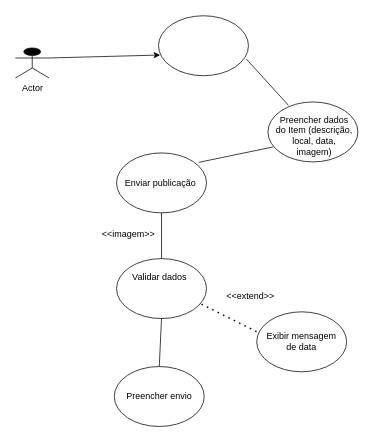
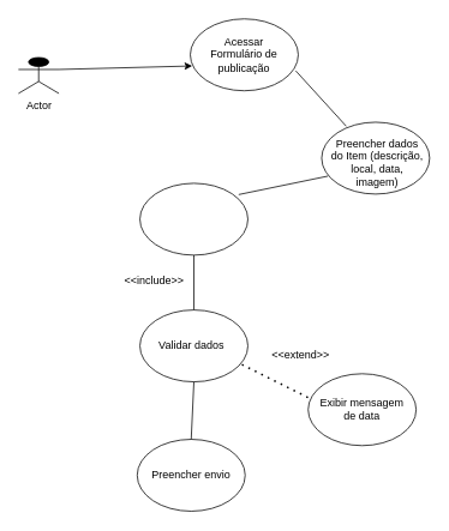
  <mxCell id="0" />
  <mxCell id="1" parent="0" />
  <mxCell id="2" value="Actor" style="shape=umlActor;verticalLabelPosition=bottom;verticalAlign=top;html=1;outlineConnect=0;fillColor=light-dark(default, #ffffff);" vertex="1" parent="1"><mxGeometry x="20" y="63" width="45" height="40" as="geometry" /></mxCell>
  <mxCell id="3" value="" style="ellipse;whiteSpace=wrap;html=1;" vertex="1" parent="1"><mxGeometry x="211" y="20" width="120" height="80" as="geometry" /></mxCell>
  <mxCell id="4" value="" style="ellipse;whiteSpace=wrap;html=1;" vertex="1" parent="1"><mxGeometry x="155" y="203" width="120" height="80" as="geometry" /></mxCell>
  <mxCell id="5" value="" style="ellipse;whiteSpace=wrap;html=1;" vertex="1" parent="1"><mxGeometry x="357" y="135" width="120" height="80" as="geometry" /></mxCell>
  <mxCell id="6" value="" style="ellipse;whiteSpace=wrap;html=1;" vertex="1" parent="1"><mxGeometry x="152" y="488" width="120" height="80" as="geometry" /></mxCell>
+ <mxCell id="7" value="Acessar Formulário de publicação" style="text;strokeColor=none;align=center;fillColor=none;html=1;verticalAlign=middle;whiteSpace=wrap;rounded=0;" vertex="1" parent="1"><mxGeometry x="218" y="45" width="106" height="30" as="geometry" /></mxCell>
  <mxCell id="8" value="" style="endArrow=classic;html=1;rounded=0;exitX=1;exitY=0.333;exitDx=0;exitDy=0;exitPerimeter=0;entryX=0.018;entryY=0.655;entryDx=0;entryDy=0;entryPerimeter=0;" edge="1" parent="1" source="2" target="3"><mxGeometry width="50" height="50" relative="1" as="geometry"><mxPoint x="293" y="318" as="sourcePoint" /><mxPoint x="343" y="268" as="targetPoint" /></mxGeometry></mxCell>
  <mxCell id="9" value="Preencher dados do Item&amp;nbsp;(descrição, local, data, imagem)" style="text;strokeColor=none;align=center;fillColor=none;html=1;verticalAlign=middle;whiteSpace=wrap;rounded=0;" vertex="1" parent="1"><mxGeometry x="364" y="165" width="110" height="30" as="geometry" /></mxCell>
  <mxCell id="10" value="" style="endArrow=none;html=1;rounded=0;exitX=0.977;exitY=0.723;exitDx=0;exitDy=0;exitPerimeter=0;entryX=0.228;entryY=0.056;entryDx=0;entryDy=0;entryPerimeter=0;" edge="1" parent="1" source="3" target="5"><mxGeometry width="50" height="50" relative="1" as="geometry"><mxPoint x="293" y="318" as="sourcePoint" /><mxPoint x="343" y="268" as="targetPoint" /></mxGeometry></mxCell>
- <mxCell id="11" value="&amp;nbsp;Enviar publicação  " style="text;strokeColor=none;align=center;fillColor=none;html=1;verticalAlign=middle;whiteSpace=wrap;rounded=0;" vertex="1" parent="1"><mxGeometry x="155" y="228" width="114" height="30" as="geometry" /></mxCell>
  <mxCell id="12" value="" style="ellipse;whiteSpace=wrap;html=1;" vertex="1" parent="1"><mxGeometry x="155" y="344" width="120" height="80" as="geometry" /></mxCell>
- <mxCell id="13" value="Validar dados " style="text;strokeColor=none;align=center;fillColor=none;html=1;verticalAlign=middle;whiteSpace=wrap;rounded=0;" vertex="1" parent="1"><mxGeometry x="167.5" y="354" width="89" height="30" as="geometry" /></mxCell>
+ <mxCell id="13" value="Validar dados " style="text;strokeColor=none;align=center;fillColor=none;html=1;verticalAlign=middle;whiteSpace=wrap;rounded=0;" vertex="1" parent="1"><mxGeometry x="167.5" y="369" width="89" height="30" as="geometry" /></mxCell>
  <mxCell id="14" value="" style="endArrow=none;html=1;rounded=0;exitX=0.915;exitY=0.157;exitDx=0;exitDy=0;exitPerimeter=0;entryX=0;entryY=1;entryDx=0;entryDy=0;" edge="1" parent="1" source="4" target="9"><mxGeometry width="50" height="50" relative="1" as="geometry"><mxPoint x="293" y="318" as="sourcePoint" /><mxPoint x="343" y="268" as="targetPoint" /></mxGeometry></mxCell>
  <mxCell id="15" value="" style="endArrow=none;html=1;rounded=0;exitX=0.5;exitY=1;exitDx=0;exitDy=0;entryX=0.5;entryY=0;entryDx=0;entryDy=0;" edge="1" parent="1" source="4" target="12"><mxGeometry width="50" height="50" relative="1" as="geometry"><mxPoint x="293" y="318" as="sourcePoint" /><mxPoint x="343" y="268" as="targetPoint" /></mxGeometry></mxCell>
- <mxCell id="16" value="&amp;lt;&amp;lt;imagem&amp;gt;&amp;gt;" style="text;strokeColor=none;align=center;fillColor=none;html=1;verticalAlign=middle;whiteSpace=wrap;rounded=0;" vertex="1" parent="1"><mxGeometry x="141" y="297" width="60" height="30" as="geometry" /></mxCell>
+ <mxCell id="16" value="&amp;lt;&amp;lt;include&amp;gt;&amp;gt;" style="text;strokeColor=none;align=center;fillColor=none;html=1;verticalAlign=middle;whiteSpace=wrap;rounded=0;" vertex="1" parent="1"><mxGeometry x="141" y="297" width="60" height="30" as="geometry" /></mxCell>
  <mxCell id="17" value="Preencher envio" style="text;strokeColor=none;align=center;fillColor=none;html=1;verticalAlign=middle;whiteSpace=wrap;rounded=0;" vertex="1" parent="1"><mxGeometry x="163" y="513" width="98" height="30" as="geometry" /></mxCell>
  <mxCell id="18" value="" style="endArrow=none;html=1;rounded=0;exitX=0.5;exitY=1;exitDx=0;exitDy=0;entryX=0.5;entryY=0;entryDx=0;entryDy=0;" edge="1" parent="1" source="12" target="6"><mxGeometry width="50" height="50" relative="1" as="geometry"><mxPoint x="293" y="318" as="sourcePoint" /><mxPoint x="343" y="268" as="targetPoint" /></mxGeometry></mxCell>
  <mxCell id="19" value="" style="ellipse;whiteSpace=wrap;html=1;" vertex="1" parent="1"><mxGeometry x="342" y="415" width="120" height="80" as="geometry" /></mxCell>
  <mxCell id="20" value="" style="endArrow=none;dashed=1;html=1;dashPattern=1 3;strokeWidth=2;rounded=0;exitX=0.945;exitY=0.76;exitDx=0;exitDy=0;exitPerimeter=0;entryX=0.036;entryY=0.359;entryDx=0;entryDy=0;entryPerimeter=0;" edge="1" parent="1" source="12" target="19"><mxGeometry width="50" height="50" relative="1" as="geometry"><mxPoint x="293" y="318" as="sourcePoint" /><mxPoint x="343" y="268" as="targetPoint" /></mxGeometry></mxCell>
  <mxCell id="21" value="&amp;lt;&amp;lt;extend&amp;gt;&amp;gt;" style="text;strokeColor=none;align=center;fillColor=none;html=1;verticalAlign=middle;whiteSpace=wrap;rounded=0;" vertex="1" parent="1"><mxGeometry x="304" y="379" width="60" height="30" as="geometry" /></mxCell>
  <mxCell id="22" value="Exibir mensagem de data" style="text;strokeColor=none;align=center;fillColor=none;html=1;verticalAlign=middle;whiteSpace=wrap;rounded=0;" vertex="1" parent="1"><mxGeometry x="349" y="440" width="106" height="30" as="geometry" /></mxCell>
